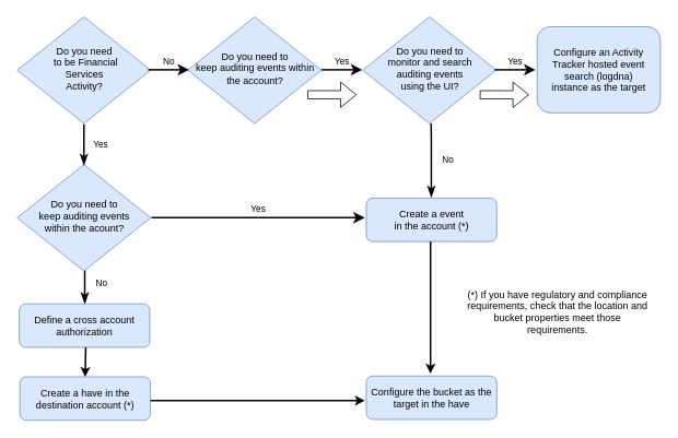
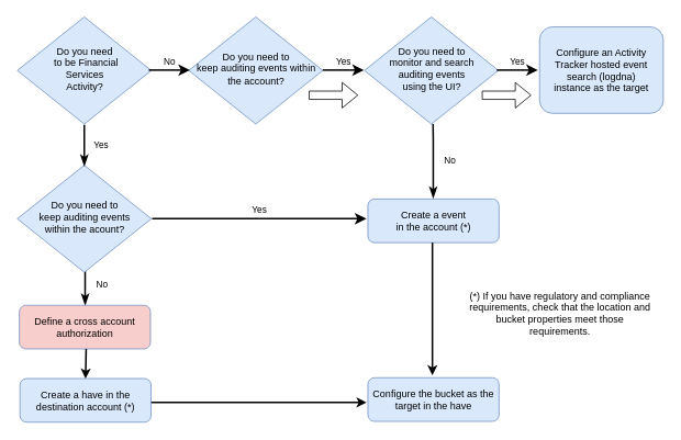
  <mxCell id="0" />
  <mxCell id="1" parent="0" />
  <mxCell id="2" value="No" style="rounded=0;html=1;jettySize=auto;orthogonalLoop=1;fontSize=11;endArrow=classicThin;endFill=1;endSize=8;strokeWidth=2;shadow=0;labelBackgroundColor=none;edgeStyle=orthogonalEdgeStyle;exitX=0.5;exitY=1;exitDx=0;exitDy=0;" parent="1" edge="1"><mxGeometry y="20" relative="1" as="geometry"><mxPoint as="offset" /><mxPoint x="102.75" y="320" as="sourcePoint" /><mxPoint x="102.8" y="370.04" as="targetPoint" /></mxGeometry></mxCell>
  <mxCell id="3" value="Do you need&lt;br&gt;&amp;nbsp;to be Financial&lt;br&gt;Services &lt;br&gt;Activity?" style="rhombus;whiteSpace=wrap;html=1;shadow=0;fontFamily=Helvetica;fontSize=12;align=center;strokeWidth=1;spacing=6;spacingTop=-4;fillColor=#dae8fc;strokeColor=#6c8ebf;" parent="1" vertex="1"><mxGeometry x="20.5" y="20" width="162.5" height="130" as="geometry" /></mxCell>
  <mxCell id="4" value="Do you need to &lt;br&gt;keep auditing events within the account?" style="rhombus;whiteSpace=wrap;html=1;shadow=0;fontFamily=Helvetica;fontSize=12;align=center;strokeWidth=1;spacing=6;spacingTop=-4;fillColor=#dae8fc;strokeColor=#6c8ebf;" parent="1" vertex="1"><mxGeometry x="228.5" y="20" width="162.5" height="130" as="geometry" /></mxCell>
  <mxCell id="5" value="Do you need to &lt;br&gt;monitor and search&lt;br&gt;auditing events&lt;br&gt;using the UI?" style="rhombus;whiteSpace=wrap;html=1;shadow=0;fontFamily=Helvetica;fontSize=12;align=center;strokeWidth=1;spacing=6;spacingTop=-4;fillColor=#dae8fc;strokeColor=#6c8ebf;" parent="1" vertex="1"><mxGeometry x="441.5" y="20" width="162.5" height="130" as="geometry" /></mxCell>
  <mxCell id="6" value="Configure an Activity Tracker hosted event search (logdna)&lt;br&gt;instance as the target" style="rounded=1;whiteSpace=wrap;html=1;fontSize=12;glass=0;strokeWidth=1;shadow=0;fillColor=#dae8fc;strokeColor=#6c8ebf;" parent="1" vertex="1"><mxGeometry x="654" y="32" width="150" height="105" as="geometry" /></mxCell>
  <mxCell id="7" value="Do you need to &lt;br&gt;keep auditing events &lt;br&gt;within the acount?" style="rhombus;whiteSpace=wrap;html=1;shadow=0;fontFamily=Helvetica;fontSize=12;align=center;strokeWidth=1;spacing=6;spacingTop=-4;fillColor=#dae8fc;strokeColor=#6c8ebf;" parent="1" vertex="1"><mxGeometry x="20.5" y="200" width="162.5" height="130" as="geometry" /></mxCell>
  <mxCell id="8" value="Create a event &lt;br&gt;in the account (*)" style="rounded=1;whiteSpace=wrap;html=1;fontSize=12;glass=0;strokeWidth=1;shadow=0;fillColor=#dae8fc;strokeColor=#6c8ebf;" parent="1" vertex="1"><mxGeometry x="445.75" y="241" width="159" height="53" as="geometry" /></mxCell>
  <mxCell id="9" value="Configure the bucket as the target in the have" style="rounded=1;whiteSpace=wrap;html=1;fontSize=12;glass=0;strokeWidth=1;shadow=0;fillColor=#dae8fc;strokeColor=#6c8ebf;" parent="1" vertex="1"><mxGeometry x="445.75" y="458" width="159" height="53" as="geometry" /></mxCell>
- <mxCell id="10" value="Define a cross account authorization" style="rounded=1;whiteSpace=wrap;html=1;fontSize=12;glass=0;strokeWidth=1;shadow=0;fillColor=#dae8fc;strokeColor=#6c8ebf;" parent="1" vertex="1"><mxGeometry x="23" y="370" width="159" height="53" as="geometry" /></mxCell>
+ <mxCell id="10" value="Define a cross account authorization" style="rounded=1;whiteSpace=wrap;html=1;fontSize=12;glass=0;strokeWidth=1;shadow=0;fillColor=#f8cecc;strokeColor=#6c8ebf;" parent="1" vertex="1"><mxGeometry x="23" y="370" width="159" height="53" as="geometry" /></mxCell>
  <mxCell id="11" value="Create a have in the&lt;br&gt;destination account (*)" style="rounded=1;whiteSpace=wrap;html=1;fontSize=12;glass=0;strokeWidth=1;shadow=0;fillColor=#dae8fc;strokeColor=#6c8ebf;" parent="1" vertex="1"><mxGeometry x="23.75" y="459" width="159" height="53" as="geometry" /></mxCell>
  <mxCell id="12" value="Yes" style="edgeStyle=orthogonalEdgeStyle;rounded=0;html=1;jettySize=auto;orthogonalLoop=1;fontSize=11;endArrow=classic;endFill=1;endSize=8;strokeWidth=2;shadow=0;labelBackgroundColor=none;" parent="1" edge="1"><mxGeometry y="10" relative="1" as="geometry"><mxPoint as="offset" /><mxPoint x="184" y="265" as="sourcePoint" /><mxPoint x="444" y="265" as="targetPoint" /><Array as="points" /></mxGeometry></mxCell>
  <mxCell id="13" value="Yes" style="edgeStyle=orthogonalEdgeStyle;rounded=0;html=1;jettySize=auto;orthogonalLoop=1;fontSize=11;endArrow=classic;endFill=1;endSize=8;strokeWidth=2;shadow=0;labelBackgroundColor=none;" parent="1" edge="1"><mxGeometry y="10" relative="1" as="geometry"><mxPoint as="offset" /><mxPoint x="391" y="84.5" as="sourcePoint" /><mxPoint x="441" y="84.5" as="targetPoint" /></mxGeometry></mxCell>
  <mxCell id="14" value="Yes" style="edgeStyle=orthogonalEdgeStyle;rounded=0;html=1;jettySize=auto;orthogonalLoop=1;fontSize=11;endArrow=classic;endFill=1;endSize=8;strokeWidth=2;shadow=0;labelBackgroundColor=none;" parent="1" edge="1"><mxGeometry y="10" relative="1" as="geometry"><mxPoint as="offset" /><mxPoint x="602" y="84.5" as="sourcePoint" /><mxPoint x="652" y="84.5" as="targetPoint" /></mxGeometry></mxCell>
  <mxCell id="15" value="No" style="edgeStyle=orthogonalEdgeStyle;rounded=0;html=1;jettySize=auto;orthogonalLoop=1;fontSize=11;endArrow=classic;endFill=1;endSize=8;strokeWidth=2;shadow=0;labelBackgroundColor=none;" parent="1" edge="1"><mxGeometry y="10" relative="1" as="geometry"><mxPoint as="offset" /><mxPoint x="180" y="84.5" as="sourcePoint" /><mxPoint x="230" y="84.5" as="targetPoint" /></mxGeometry></mxCell>
  <mxCell id="16" value="Yes" style="rounded=0;html=1;jettySize=auto;orthogonalLoop=1;fontSize=11;endArrow=classicThin;endFill=1;endSize=8;strokeWidth=2;shadow=0;labelBackgroundColor=none;edgeStyle=orthogonalEdgeStyle;exitX=0.5;exitY=1;exitDx=0;exitDy=0;" parent="1" edge="1"><mxGeometry y="20" relative="1" as="geometry"><mxPoint as="offset" /><mxPoint x="101.75" y="151" as="sourcePoint" /><mxPoint x="101.8" y="201.04" as="targetPoint" /></mxGeometry></mxCell>
  <mxCell id="17" value="" style="endArrow=classic;html=1;rounded=0;strokeWidth=2;" parent="1" edge="1"><mxGeometry width="50" height="50" relative="1" as="geometry"><mxPoint x="183" y="488" as="sourcePoint" /><mxPoint x="444" y="488" as="targetPoint" /></mxGeometry></mxCell>
  <mxCell id="18" value="" style="endArrow=classic;html=1;rounded=0;strokeWidth=2;entryX=0.5;entryY=0;entryDx=0;entryDy=0;" parent="1" target="11" edge="1"><mxGeometry width="50" height="50" relative="1" as="geometry"><mxPoint x="104" y="423" as="sourcePoint" /><mxPoint x="154" y="373" as="targetPoint" /></mxGeometry></mxCell>
  <mxCell id="19" value="No" style="rounded=0;html=1;jettySize=auto;orthogonalLoop=1;fontSize=11;endArrow=classicThin;endFill=1;endSize=8;strokeWidth=2;shadow=0;labelBackgroundColor=none;edgeStyle=orthogonalEdgeStyle;exitX=0.5;exitY=1;exitDx=0;exitDy=0;" parent="1" edge="1"><mxGeometry y="20" relative="1" as="geometry"><mxPoint as="offset" /><mxPoint x="524.75" y="149.96" as="sourcePoint" /><mxPoint x="525" y="240" as="targetPoint" /><Array as="points"><mxPoint x="524" y="170" /><mxPoint x="524" y="170" /></Array></mxGeometry></mxCell>
  <mxCell id="20" value="" style="endArrow=classic;html=1;rounded=0;strokeWidth=2;" parent="1" edge="1"><mxGeometry width="50" height="50" relative="1" as="geometry"><mxPoint x="524" y="294" as="sourcePoint" /><mxPoint x="524" y="455" as="targetPoint" /></mxGeometry></mxCell>
  <mxCell id="21" value="(*) If you have regulatory and compliance requirements, check that the location and bucket properties meet those requirements." style="text;html=1;strokeColor=none;fillColor=none;align=center;verticalAlign=middle;whiteSpace=wrap;rounded=0;" parent="1" vertex="1"><mxGeometry x="564" y="325" width="230" height="110" as="geometry" /></mxCell>
  <mxCell id="22" value="" style="shape=flexArrow;endArrow=classic;html=1;rounded=0;" edge="1" parent="1"><mxGeometry width="50" height="50" relative="1" as="geometry"><mxPoint x="374" y="115" as="sourcePoint" /><mxPoint x="434" y="115" as="targetPoint" /></mxGeometry></mxCell>
  <mxCell id="23" value="" style="shape=flexArrow;endArrow=classic;html=1;rounded=0;" edge="1" parent="1"><mxGeometry width="50" height="50" relative="1" as="geometry"><mxPoint x="584" y="115" as="sourcePoint" /><mxPoint x="644" y="115" as="targetPoint" /></mxGeometry></mxCell>
